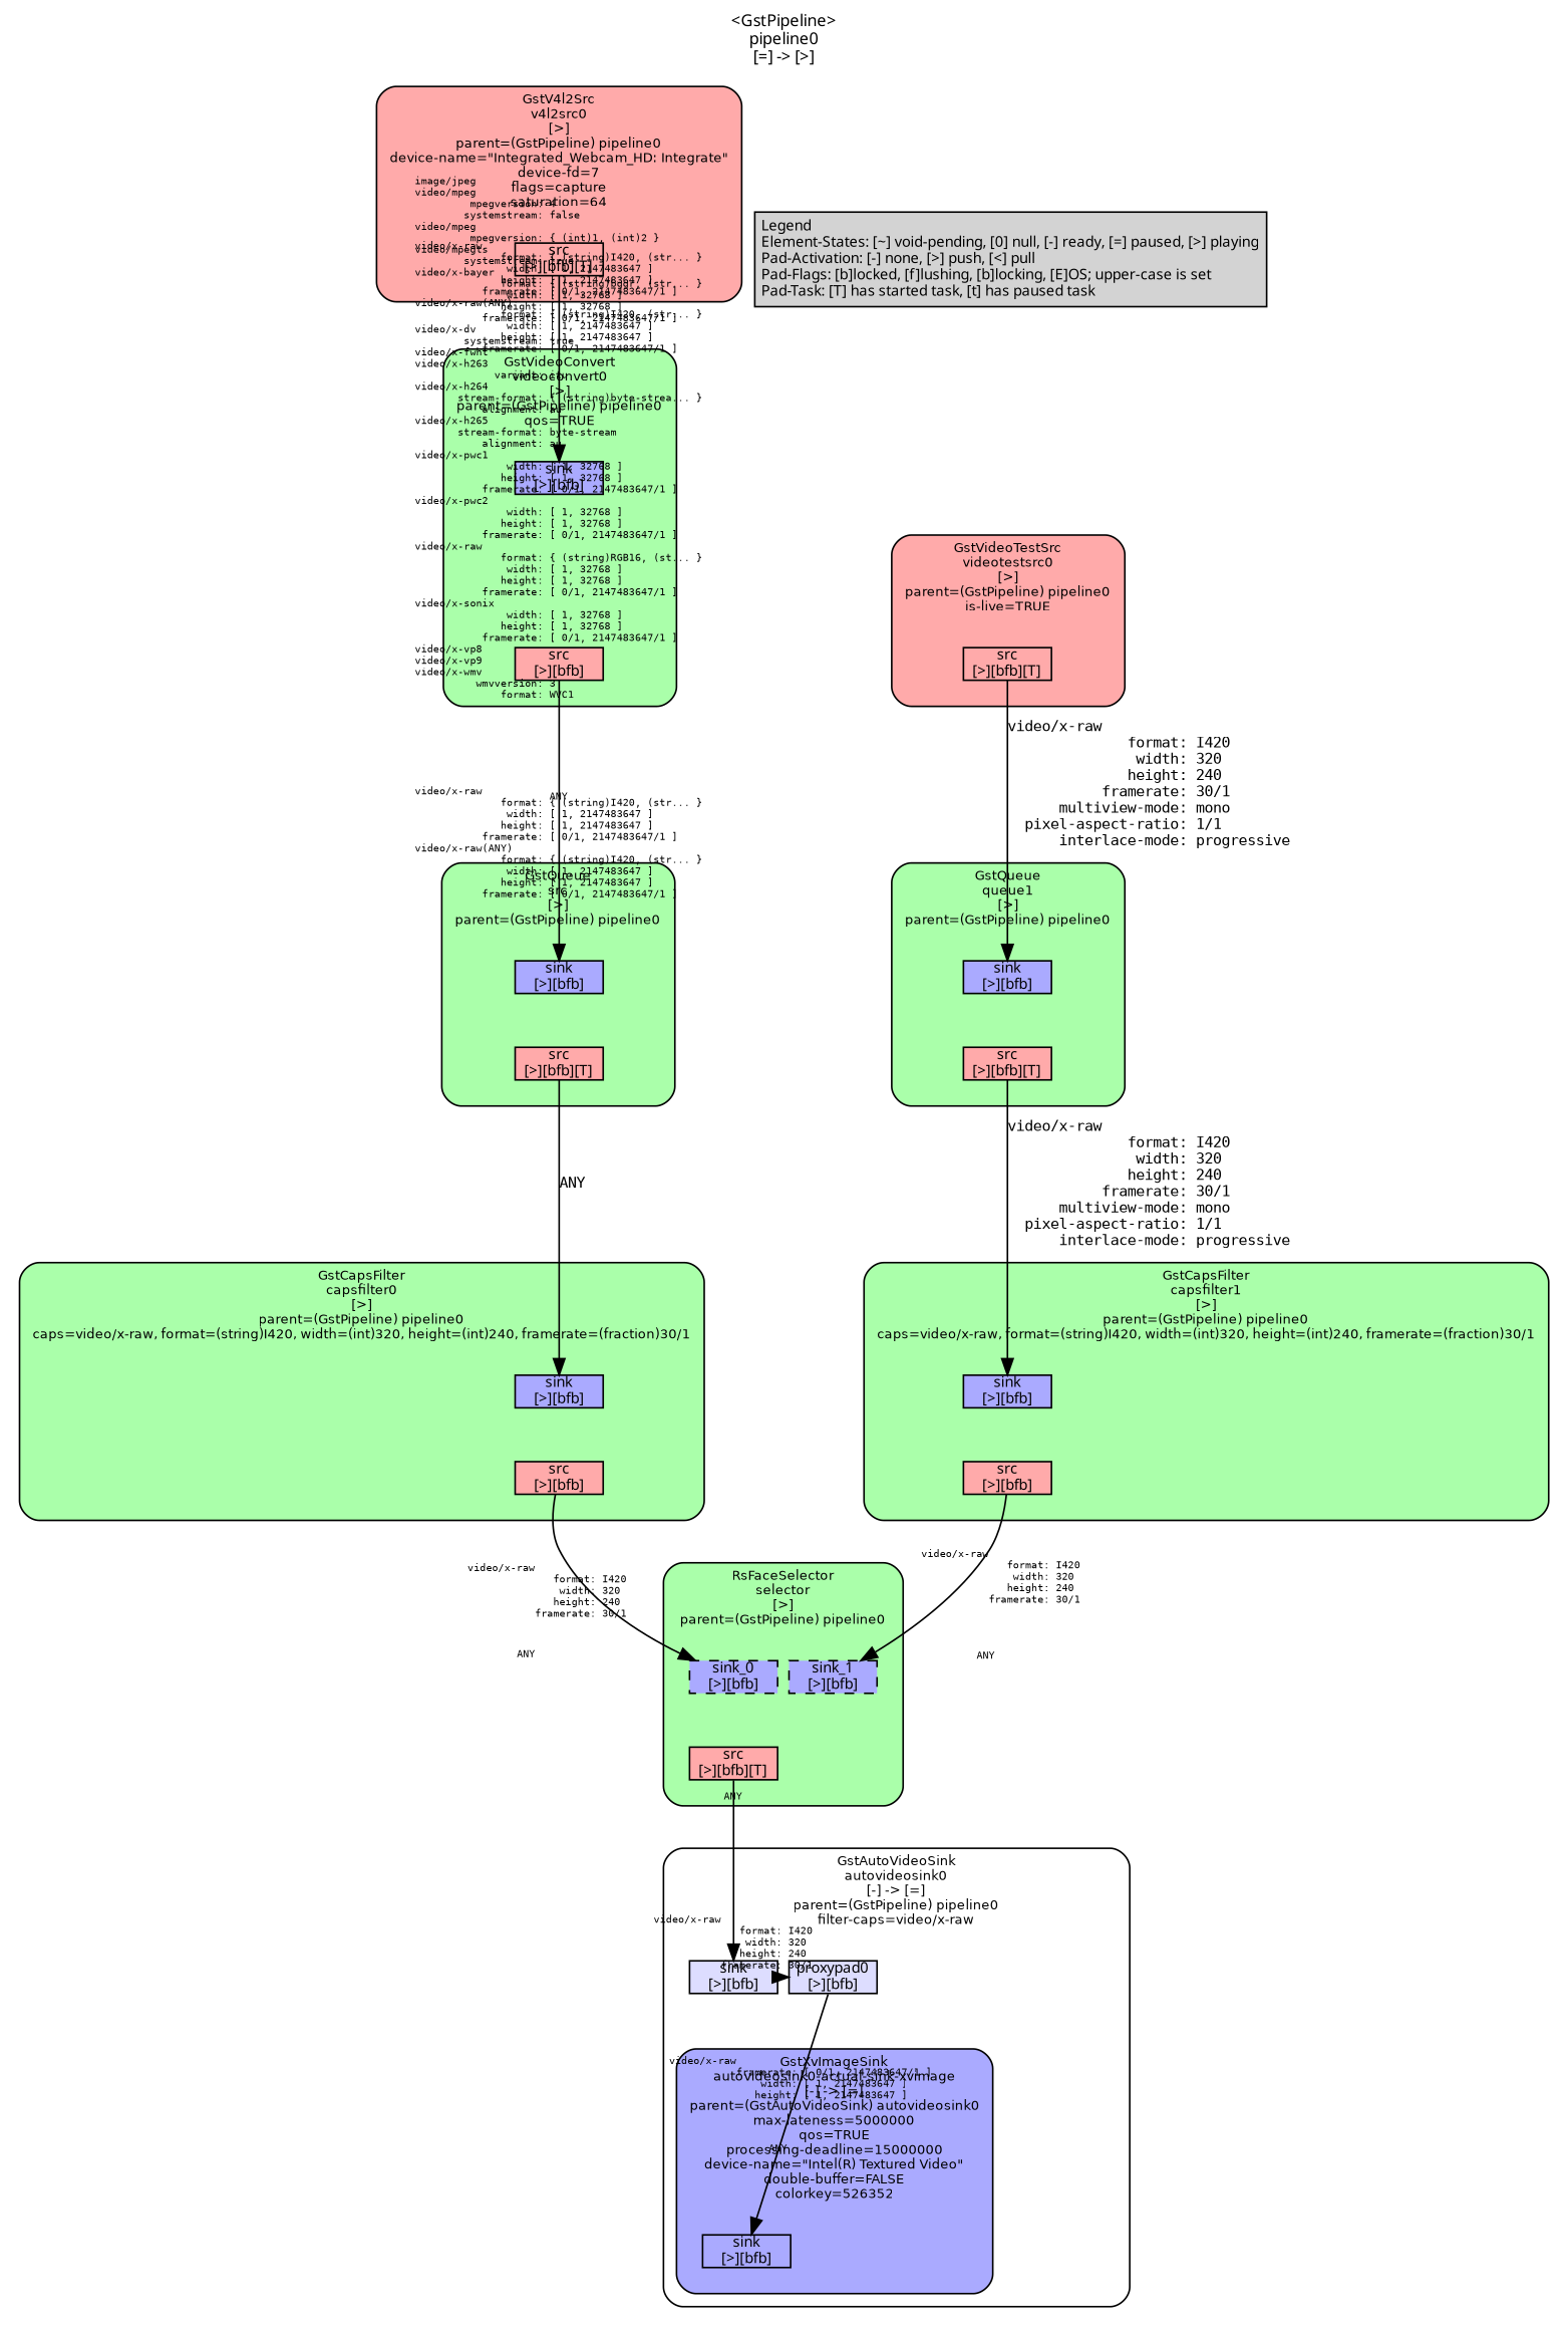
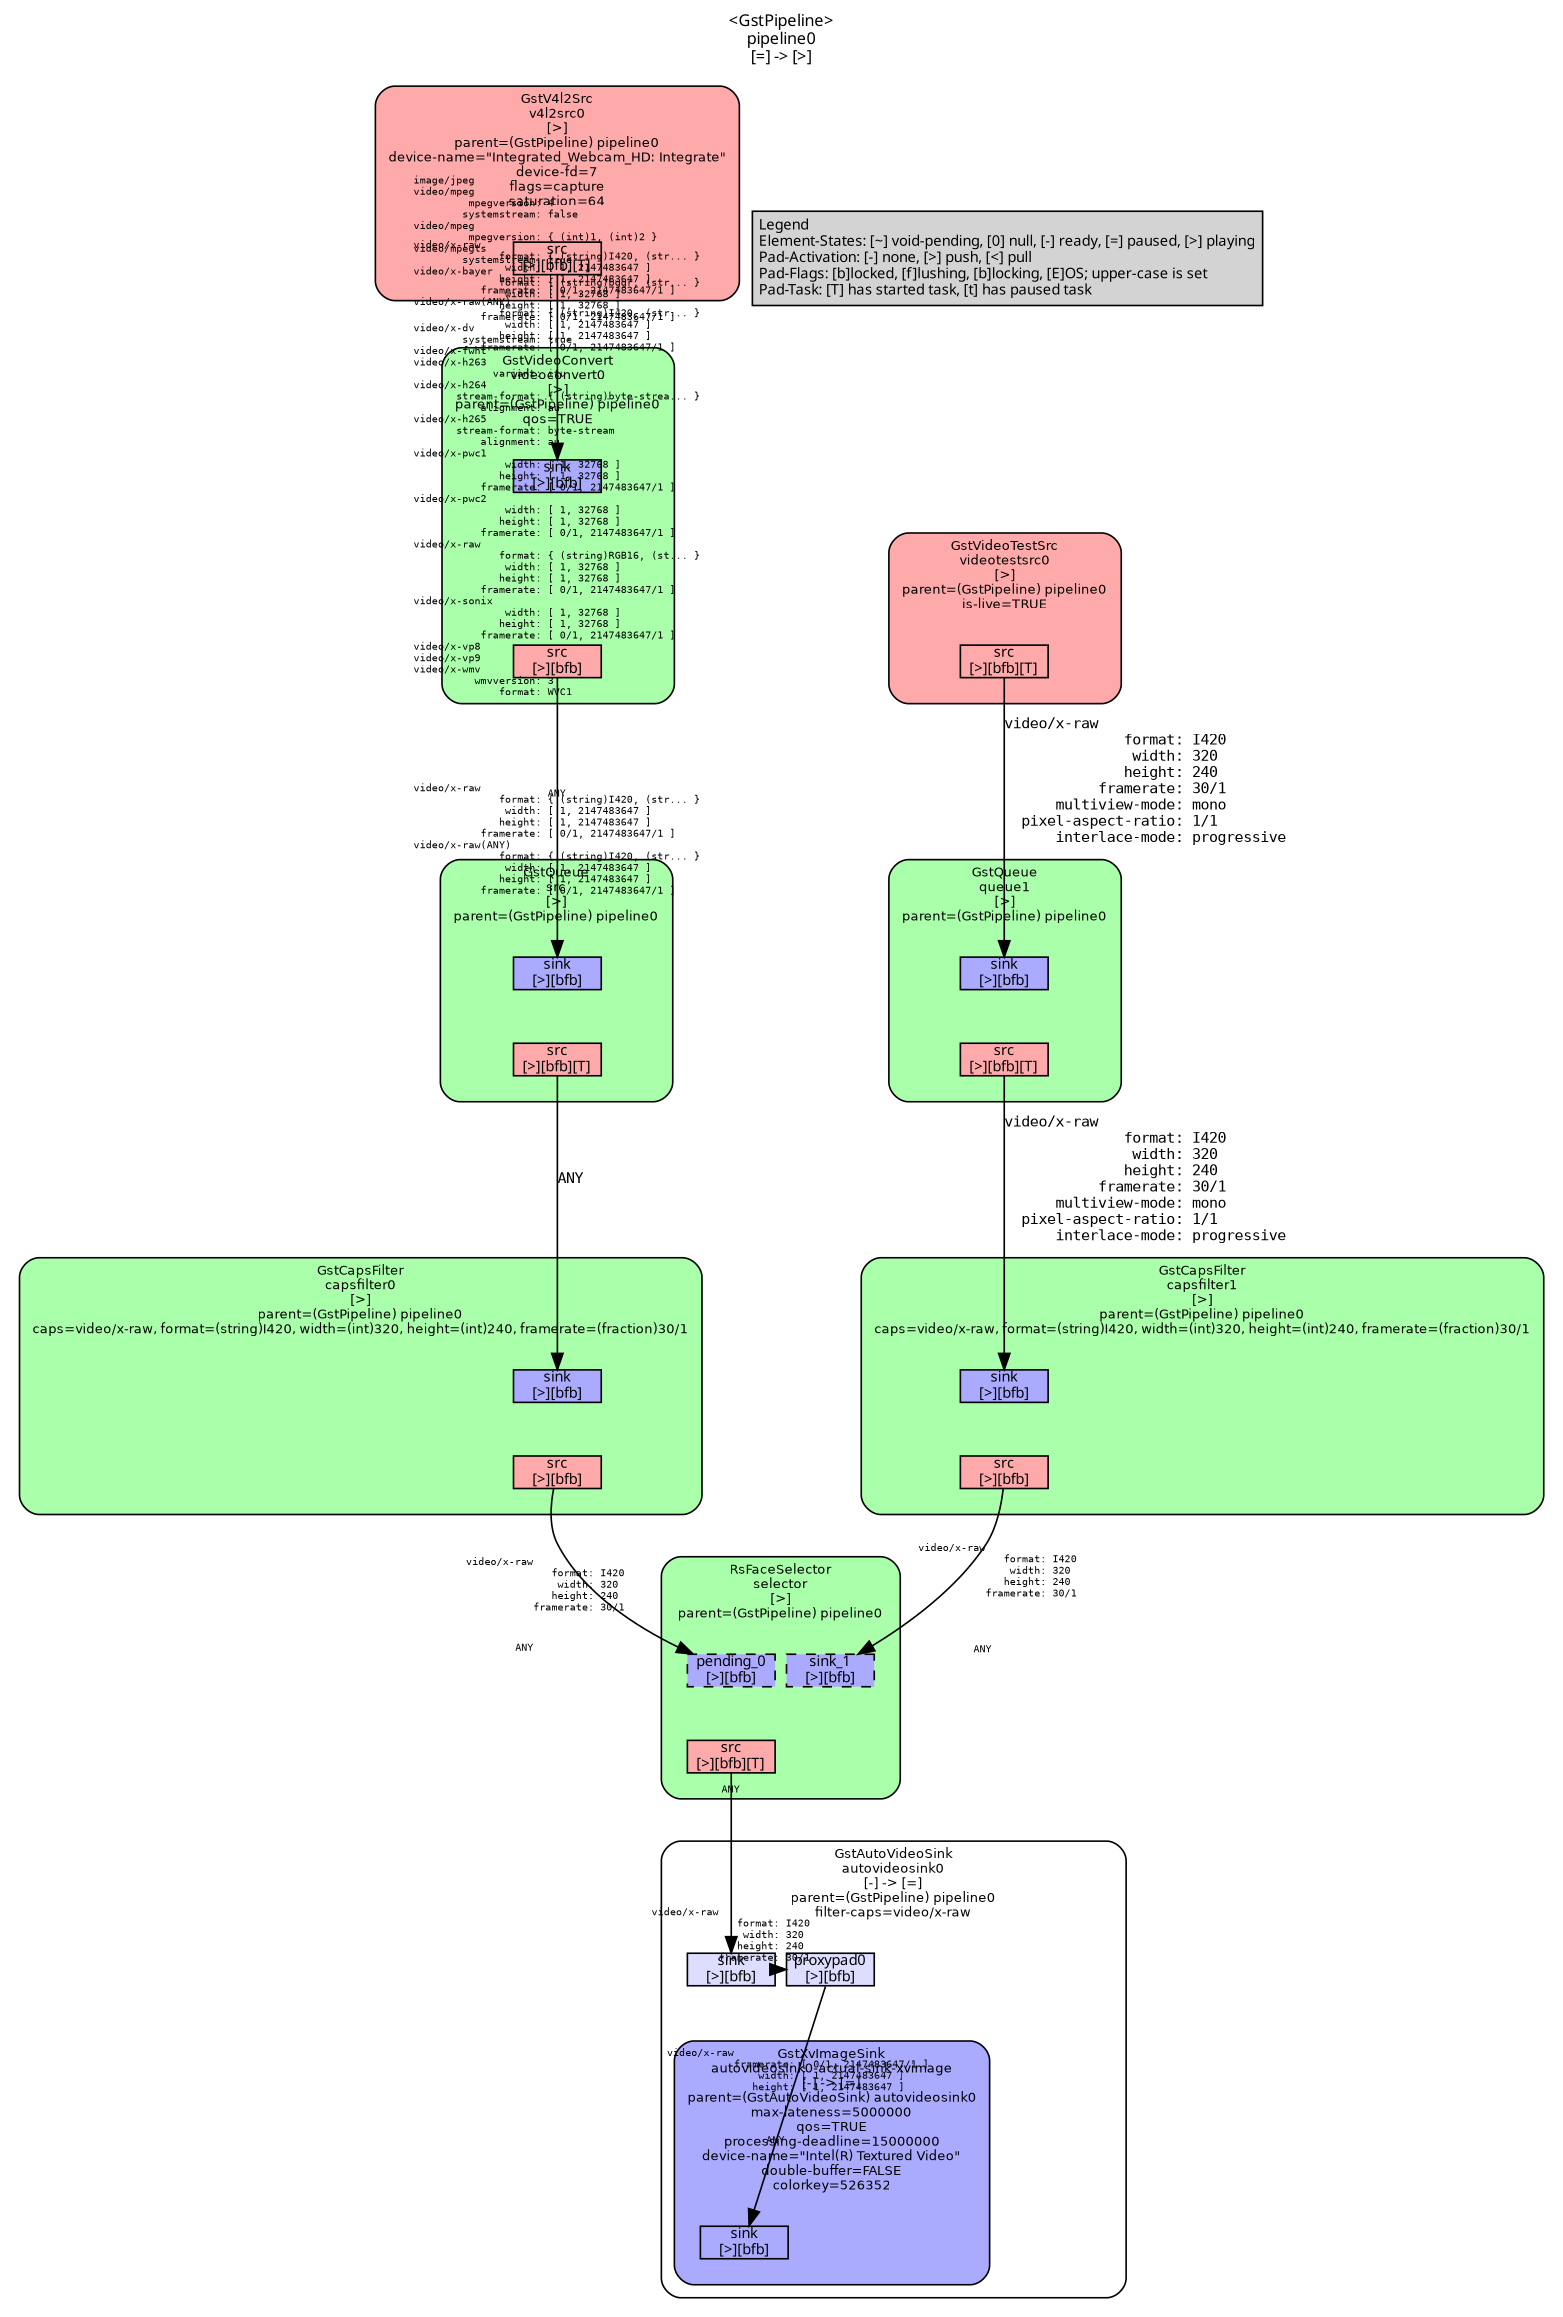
  digraph {
    fontname=sans
    fontsize=10
    label="<GstPipeline>\npipeline0\n[=] -> [>]"
    labelloc=t
    nodesep=.1
    rankdir=TB
    ranksep=.2
    node [color=black fillcolor="#aaaaff" fontname=sans fontsize=9 margin="0.0,0.0" shape=box style="filled,solid"]
    edge [fontname=monospace fontsize=9 labelfontsize=6]
    n1 [height=0.2 label="sink\n[>][bfb]"]
    n2 [fillcolor="#ffaaaa" height=0.2 label="src\n[>][bfb]"]
    n3 [height=0.2 label="sink\n[>][bfb]"]
    n4 [fillcolor="#ffaaaa" height=0.2 label="src\n[>][bfb]"]
    n5 [height=0.2 label="sink\n[>][bfb]"]
    n6 [fillcolor="#ffaaaa" height=0.2 label="src\n[>][bfb][T]"]
    n7 [fillcolor="#ffaaaa" height=0.2 label="src\n[>][bfb][T]"]
    n8 [height=0.2 label="sink\n[>][bfb]"]
    n9 [fillcolor="#ffaaaa" height=0.2 label="src\n[>][bfb][T]"]
    n10 [height=0.2 label="sink\n[>][bfb]"]
    n11 [fillcolor="#ffaaaa" height=0.2 label="src\n[>][bfb]"]
    n12 [fillcolor="#ffaaaa" height=0.2 label="src\n[>][bfb][T]"]
    n13 [height=0.2 label="sink\n[>][bfb]"]
    n14 [fillcolor="#ddddff" height=0.2 label="proxypad0\n[>][bfb]"]
    n15 [fillcolor="#ddddff" height=0.2 label="sink\n[>][bfb]"]
    n16 [height=0.2 label="sink_1\n[>][bfb]" style="filled,dashed"]
-   n17 [height=0.2 label="sink_0\n[>][bfb]" style="filled,dashed"]
+   n17 [height=0.2 label="pending_0\n[>][bfb]" style="filled,dashed"]
    n18 [fillcolor="#ffaaaa" height=0.2 label="src\n[>][bfb][T]"]
    n19 [label="Legend\lElement-States: [~] void-pending, [0] null, [-] ready, [=] paused, [>] playing\lPad-Activation: [-] none, [>] push, [<] pull\lPad-Flags: [b]locked, [f]lushing, [b]locking, [E]OS; upper-case is set\lPad-Task: [T] has started task, [t] has paused task\l" margin="0.05,0.05" style=filled color="" fillcolor=""]
    subgraph cluster_1 {
      color=black
      fillcolor="#aaffaa"
      fontname="Bitstream Vera Sans"
      fontsize=8
      label="GstCapsFilter\ncapsfilter1\n[>]\nparent=(GstPipeline) pipeline0\ncaps=video/x-raw, format=(string)I420, width=(int)320, height=(int)240, framerate=(fraction)30/1"
      style="filled,rounded"
      subgraph cluster_2 {
        color=black
        fillcolor="#aaffaa"
        fontname="Bitstream Vera Sans"
        fontsize=8
        label=""
        style=invis
        n1
      }
      subgraph cluster_3 {
        color=black
        fillcolor="#aaffaa"
        fontname="Bitstream Vera Sans"
        fontsize=8
        label=""
        style=invis
        n2
      }
    }
    subgraph cluster_4 {
      color=black
      fillcolor="#aaffaa"
      fontname="Bitstream Vera Sans"
      fontsize=8
      label="GstCapsFilter\ncapsfilter0\n[>]\nparent=(GstPipeline) pipeline0\ncaps=video/x-raw, format=(string)I420, width=(int)320, height=(int)240, framerate=(fraction)30/1"
      style="filled,rounded"
      subgraph cluster_5 {
        color=black
        fillcolor="#aaffaa"
        fontname="Bitstream Vera Sans"
        fontsize=8
        label=""
        style=invis
        n3
      }
      subgraph cluster_6 {
        color=black
        fillcolor="#aaffaa"
        fontname="Bitstream Vera Sans"
        fontsize=8
        label=""
        style=invis
        n4
      }
    }
    subgraph cluster_7 {
      color=black
      fillcolor="#aaffaa"
      fontname="Bitstream Vera Sans"
      fontsize=8
      label="GstQueue\nqueue1\n[>]\nparent=(GstPipeline) pipeline0"
      style="filled,rounded"
      subgraph cluster_8 {
        color=black
        fillcolor="#aaffaa"
        fontname="Bitstream Vera Sans"
        fontsize=8
        label=""
        style=invis
        n5
      }
      subgraph cluster_9 {
        color=black
        fillcolor="#aaffaa"
        fontname="Bitstream Vera Sans"
        fontsize=8
        label=""
        style=invis
        n6
      }
    }
    subgraph cluster_10 {
      color=black
      fillcolor="#ffaaaa"
      fontname="Bitstream Vera Sans"
      fontsize=8
      label="GstVideoTestSrc\nvideotestsrc0\n[>]\nparent=(GstPipeline) pipeline0\nis-live=TRUE"
      style="filled,rounded"
      subgraph cluster_11 {
        color=black
        fillcolor="#ffaaaa"
        fontname="Bitstream Vera Sans"
        fontsize=8
        label=""
        style=invis
        n7
      }
    }
    subgraph cluster_12 {
      color=black
      fillcolor="#aaffaa"
      fontname="Bitstream Vera Sans"
      fontsize=8
      label="GstQueue\nsrc\n[>]\nparent=(GstPipeline) pipeline0"
      style="filled,rounded"
      subgraph cluster_13 {
        color=black
        fillcolor="#aaffaa"
        fontname="Bitstream Vera Sans"
        fontsize=8
        label=""
        style=invis
        n8
      }
      subgraph cluster_14 {
        color=black
        fillcolor="#aaffaa"
        fontname="Bitstream Vera Sans"
        fontsize=8
        label=""
        style=invis
        n9
      }
    }
    subgraph cluster_15 {
      color=black
      fillcolor="#aaffaa"
      fontname="Bitstream Vera Sans"
      fontsize=8
      label="GstVideoConvert\nvideoconvert0\n[>]\nparent=(GstPipeline) pipeline0\nqos=TRUE"
      style="filled,rounded"
      subgraph cluster_16 {
        color=black
        fillcolor="#aaffaa"
        fontname="Bitstream Vera Sans"
        fontsize=8
        label=""
        style=invis
        n10
      }
      subgraph cluster_17 {
        color=black
        fillcolor="#aaffaa"
        fontname="Bitstream Vera Sans"
        fontsize=8
        label=""
        style=invis
        n11
      }
    }
    subgraph cluster_18 {
      color=black
      fillcolor="#ffaaaa"
      fontname="Bitstream Vera Sans"
      fontsize=8
      label="GstV4l2Src\nv4l2src0\n[>]\nparent=(GstPipeline) pipeline0\ndevice-name=\"Integrated_Webcam_HD: Integrate\"\ndevice-fd=7\nflags=capture\nsaturation=64"
      style="filled,rounded"
      subgraph cluster_19 {
        color=black
        fillcolor="#ffaaaa"
        fontname="Bitstream Vera Sans"
        fontsize=8
        label=""
        style=invis
        n12
      }
    }
    subgraph cluster_20 {
      color=black
      fillcolor="#ffffff"
      fontname="Bitstream Vera Sans"
      fontsize=8
      label="GstAutoVideoSink\nautovideosink0\n[-] -> [=]\nparent=(GstPipeline) pipeline0\nfilter-caps=video/x-raw"
      style="filled,rounded"
      subgraph cluster_21 {
        color=black
        fillcolor="#aaaaff"
        fontname="Bitstream Vera Sans"
        fontsize=8
        label="GstXvImageSink\nautovideosink0-actual-sink-xvimage\n[-] -> [=]\nparent=(GstAutoVideoSink) autovideosink0\nmax-lateness=5000000\nqos=TRUE\nprocessing-deadline=15000000\ndevice-name=\"Intel(R) Textured Video\"\ndouble-buffer=FALSE\ncolorkey=526352"
        style="filled,rounded"
        subgraph cluster_22 {
          color=black
          fillcolor="#aaaaff"
          fontname="Bitstream Vera Sans"
          fontsize=8
          label=""
          style=invis
          n13
        }
      }
      subgraph cluster_23 {
        color=black
        fillcolor="#ffffff"
        fontname="Bitstream Vera Sans"
        fontsize=8
        label=""
        style=invis
        n14
        n15
      }
    }
    subgraph cluster_24 {
      color=black
      fillcolor="#aaffaa"
      fontname="Bitstream Vera Sans"
      fontsize=8
      label="RsFaceSelector\nselector\n[>]\nparent=(GstPipeline) pipeline0"
      style="filled,rounded"
      subgraph cluster_25 {
        color=black
        fillcolor="#aaffaa"
        fontname="Bitstream Vera Sans"
        fontsize=8
        label=""
        style=invis
        n16
        n17
      }
      subgraph cluster_26 {
        color=black
        fillcolor="#aaffaa"
        fontname="Bitstream Vera Sans"
        fontsize=8
        label=""
        style=invis
        n18
      }
    }
    n1 -> n2 [style=invis]
    n2 -> n16 [headlabel="video/x-raw\l              format: I420\l               width: 320\l              height: 240\l           framerate: 30/1\l" label="                                                  " labelangle=0 labeldistance=10 taillabel=ANY]
    n3 -> n4 [style=invis]
    n4 -> n17 [headlabel="video/x-raw\l              format: I420\l               width: 320\l              height: 240\l           framerate: 30/1\l" label="                                                  " labelangle=0 labeldistance=10 taillabel=ANY]
    n5 -> n6 [style=invis]
    n6 -> n1 [label="video/x-raw\l              format: I420\l               width: 320\l              height: 240\l           framerate: 30/1\l      multiview-mode: mono\l  pixel-aspect-ratio: 1/1\l      interlace-mode: progressive\l"]
    n7 -> n5 [label="video/x-raw\l              format: I420\l               width: 320\l              height: 240\l           framerate: 30/1\l      multiview-mode: mono\l  pixel-aspect-ratio: 1/1\l      interlace-mode: progressive\l"]
    n8 -> n9 [style=invis]
    n9 -> n3 [label=ANY]
    n10 -> n11 [style=invis]
    n11 -> n8 [headlabel=ANY label="                                                  " labelangle=0 labeldistance=10 taillabel="video/x-raw\l              format: { (string)I420, (str... }\l               width: [ 1, 2147483647 ]\l              height: [ 1, 2147483647 ]\l           framerate: [ 0/1, 2147483647/1 ]\lvideo/x-raw(ANY)\l              format: { (string)I420, (str... }\l               width: [ 1, 2147483647 ]\l              height: [ 1, 2147483647 ]\l           framerate: [ 0/1, 2147483647/1 ]\l"]
    n12 -> n10 [headlabel="video/x-raw\l              format: { (string)I420, (str... }\l               width: [ 1, 2147483647 ]\l              height: [ 1, 2147483647 ]\l           framerate: [ 0/1, 2147483647/1 ]\lvideo/x-raw(ANY)\l              format: { (string)I420, (str... }\l               width: [ 1, 2147483647 ]\l              height: [ 1, 2147483647 ]\l           framerate: [ 0/1, 2147483647/1 ]\l" label="                                                  " labelangle=0 labeldistance=10 taillabel="image/jpeg\lvideo/mpeg\l         mpegversion: 4\l        systemstream: false\lvideo/mpeg\l         mpegversion: { (int)1, (int)2 }\lvideo/mpegts\l        systemstream: true\lvideo/x-bayer\l              format: { (string)bggr, (str... }\l               width: [ 1, 32768 ]\l              height: [ 1, 32768 ]\l           framerate: [ 0/1, 2147483647/1 ]\lvideo/x-dv\l        systemstream: true\lvideo/x-fwht\lvideo/x-h263\l             variant: itu\lvideo/x-h264\l       stream-format: { (string)byte-strea... }\l           alignment: au\lvideo/x-h265\l       stream-format: byte-stream\l           alignment: au\lvideo/x-pwc1\l               width: [ 1, 32768 ]\l              height: [ 1, 32768 ]\l           framerate: [ 0/1, 2147483647/1 ]\lvideo/x-pwc2\l               width: [ 1, 32768 ]\l              height: [ 1, 32768 ]\l           framerate: [ 0/1, 2147483647/1 ]\lvideo/x-raw\l              format: { (string)RGB16, (st... }\l               width: [ 1, 32768 ]\l              height: [ 1, 32768 ]\l           framerate: [ 0/1, 2147483647/1 ]\lvideo/x-sonix\l               width: [ 1, 32768 ]\l              height: [ 1, 32768 ]\l           framerate: [ 0/1, 2147483647/1 ]\lvideo/x-vp8\lvideo/x-vp9\lvideo/x-wmv\l          wmvversion: 3\l              format: WVC1\l"]
    n14 -> n13 [headlabel="video/x-raw\l           framerate: [ 0/1, 2147483647/1 ]\l               width: [ 1, 2147483647 ]\l              height: [ 1, 2147483647 ]\l" label="                                                  " labelangle=0 labeldistance=10 taillabel=ANY]
    n15 -> n14 [minlen=0 style=dashed]
    n17 -> n18 [style=invis]
    n18 -> n15 [headlabel=ANY label="                                                  " labelangle=0 labeldistance=10 taillabel="video/x-raw\l              format: I420\l               width: 320\l              height: 240\l           framerate: 30/1\l"]
  }
